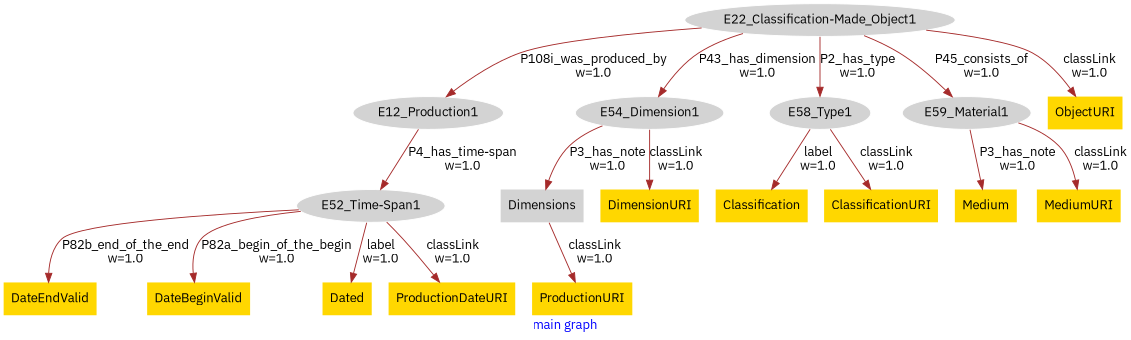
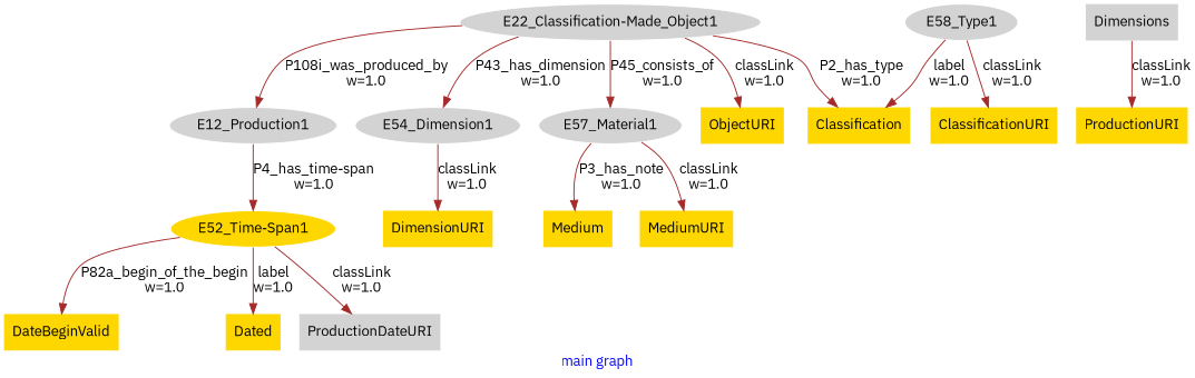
  digraph {
    fontcolor=blue
    fontname="IBM Plex Sans"
    label="main graph"
    remincross=true
    node [fillcolor=gold fontname="IBM Plex Sans" style=filled shape=plaintext]
    edge [color=brown fontcolor=black fontname="IBM Plex Sans"]
    n1 [color=white fillcolor=lightgray label=E12_Production1 shape=""]
-   n2 [color=white fillcolor=lightgray label="E52_Time-Span1" shape=""]
-   n3 [label=DateEndValid]
+   n2 [color=white label="E52_Time-Span1" shape=""]
    n4 [label=DateBeginValid]
    n5 [label=Dated]
-   n6 [label=ProductionDateURI]
+   n6 [fillcolor=lightgray label=ProductionDateURI]
    n7 [label=ProductionURI]
    n8 [color=white fillcolor=lightgray label="E22_Classification-Made_Object1" shape=""]
    n9 [color=white fillcolor=lightgray label=E54_Dimension1 shape=""]
    n10 [color=white fillcolor=lightgray label=E58_Type1 shape=""]
-   n11 [color=white fillcolor=lightgray label=E59_Material1 shape=""]
+   n11 [color=white fillcolor=lightgray label=E57_Material1 shape=""]
    n12 [label=ObjectURI]
    n13 [fillcolor=lightgray label=Dimensions]
    n14 [label=DimensionURI]
    n15 [label=Classification]
    n16 [label=ClassificationURI]
    n17 [label=Medium]
    n18 [label=MediumURI]
    n1 -> n2 [label="P4_has_time-span\nw=1.0"]
-   n2 -> n3 [label="P82b_end_of_the_end\nw=1.0"]
    n2 -> n4 [label="P82a_begin_of_the_begin\nw=1.0"]
    n2 -> n5 [label="label\nw=1.0"]
    n2 -> n6 [label="classLink\nw=1.0"]
    n8 -> n1 [label="P108i_was_produced_by\nw=1.0"]
    n8 -> n9 [label="P43_has_dimension\nw=1.0"]
-   n8 -> n10 [label="P2_has_type\nw=1.0"]
+   n8 -> n15 [label="P2_has_type\nw=1.0"]
    n8 -> n11 [label="P45_consists_of\nw=1.0"]
    n8 -> n12 [label="classLink\nw=1.0"]
-   n9 -> n13 [label="P3_has_note\nw=1.0"]
    n9 -> n14 [label="classLink\nw=1.0"]
    n10 -> n15 [label="label\nw=1.0"]
    n10 -> n16 [label="classLink\nw=1.0"]
    n11 -> n17 [label="P3_has_note\nw=1.0"]
    n11 -> n18 [label="classLink\nw=1.0"]
    n13 -> n7 [label="classLink\nw=1.0"]
  }
